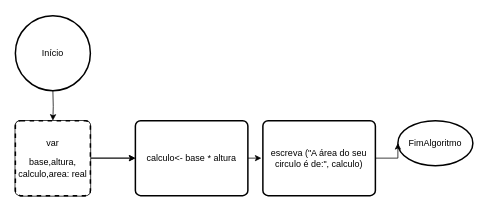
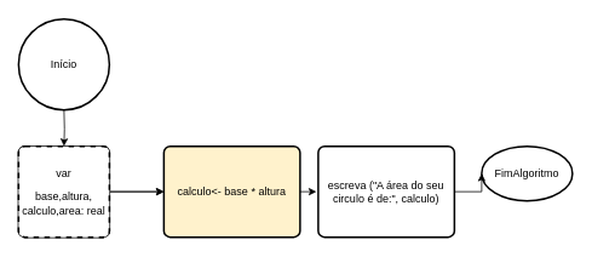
  <mxCell id="0" />
  <mxCell id="1" parent="0" />
  <mxCell id="2" style="edgeStyle=orthogonalEdgeStyle;rounded=0;orthogonalLoop=1;jettySize=auto;html=1;exitX=0.5;exitY=1;exitDx=0;exitDy=0;exitPerimeter=0;entryX=0.5;entryY=0;entryDx=0;entryDy=0;" edge="1" parent="1" target="5"><mxGeometry relative="1" as="geometry"><mxPoint x="70" y="120" as="sourcePoint" /></mxGeometry></mxCell>
  <mxCell id="3" style="edgeStyle=orthogonalEdgeStyle;rounded=0;orthogonalLoop=1;jettySize=auto;html=1;exitX=1;exitY=0.5;exitDx=0;exitDy=0;" edge="1" parent="1" source="5" target="7"><mxGeometry relative="1" as="geometry" /></mxCell>
  <mxCell id="4" value="" style="edgeStyle=orthogonalEdgeStyle;rounded=0;orthogonalLoop=1;jettySize=auto;html=1;" edge="1" parent="1" source="5" target="7"><mxGeometry relative="1" as="geometry" /></mxCell>
  <mxCell id="5" value="&lt;p class=&quot;MsoNormal&quot;&gt;var&lt;/p&gt;&lt;br/&gt;&lt;br/&gt;&lt;p class=&quot;MsoNormal&quot;&gt;calcular:real&lt;/p&gt;" style="rounded=1;whiteSpace=wrap;html=1;absoluteArcSize=1;arcSize=14;strokeWidth=2;" vertex="1" parent="1"><mxGeometry x="20" y="160" width="100" height="100" as="geometry" /></mxCell>
  <mxCell id="6" style="edgeStyle=orthogonalEdgeStyle;rounded=0;orthogonalLoop=1;jettySize=auto;html=1;" edge="1" parent="1"><mxGeometry relative="1" as="geometry"><mxPoint x="348" y="210" as="targetPoint" /><mxPoint x="330" y="210" as="sourcePoint" /></mxGeometry></mxCell>
- <mxCell id="7" value="&lt;p class=&quot;MsoNormal&quot;&gt;calculo&amp;lt;- base * altura&lt;/p&gt;" style="rounded=1;whiteSpace=wrap;html=1;absoluteArcSize=1;arcSize=14;strokeWidth=2;" vertex="1" parent="1"><mxGeometry x="180" y="160" width="150" height="100" as="geometry" /></mxCell>
+ <mxCell id="7" value="&lt;p class=&quot;MsoNormal&quot;&gt;calculo&amp;lt;- base * altura&lt;/p&gt;" style="rounded=1;whiteSpace=wrap;html=1;absoluteArcSize=1;arcSize=14;strokeWidth=2;fillColor=#fff2cc;" vertex="1" parent="1"><mxGeometry x="180" y="160" width="150" height="100" as="geometry" /></mxCell>
  <mxCell id="8" value="FimAlgoritmo" style="strokeWidth=2;html=1;shape=mxgraph.flowchart.start_1;whiteSpace=wrap;" vertex="1" parent="1"><mxGeometry x="530" y="160" width="100" height="60" as="geometry" /></mxCell>
  <mxCell id="9" value="Início" style="strokeWidth=2;html=1;shape=mxgraph.flowchart.start_2;whiteSpace=wrap;" vertex="1" parent="1"><mxGeometry x="20" y="20" width="100" height="100" as="geometry" /></mxCell>
  <mxCell id="10" value="&lt;p class=&quot;MsoNormal&quot;&gt;var&lt;/p&gt;&lt;p class=&quot;MsoNormal&quot;&gt;&lt;span style=&quot;background-color: initial;&quot;&gt;base,altura, calculo,area: real&lt;/span&gt;&lt;br&gt;&lt;/p&gt;" style="rounded=1;whiteSpace=wrap;html=1;absoluteArcSize=1;arcSize=14;strokeWidth=2;dashed=1;" vertex="1" parent="1"><mxGeometry x="20" y="160" width="100" height="100" as="geometry" /></mxCell>
  <mxCell id="11" style="edgeStyle=orthogonalEdgeStyle;rounded=0;orthogonalLoop=1;jettySize=auto;html=1;exitX=1;exitY=0.5;exitDx=0;exitDy=0;entryX=0;entryY=0.5;entryDx=0;entryDy=0;entryPerimeter=0;" edge="1" parent="1" source="12" target="8"><mxGeometry relative="1" as="geometry" /></mxCell>
  <mxCell id="12" value="&lt;p class=&quot;MsoNormal&quot;&gt;escreva (&quot;A área do seu circulo é de:&quot;, calculo)&lt;/p&gt;" style="rounded=1;whiteSpace=wrap;html=1;absoluteArcSize=1;arcSize=14;strokeWidth=2;" vertex="1" parent="1"><mxGeometry x="350" y="160" width="150" height="100" as="geometry" /></mxCell>
